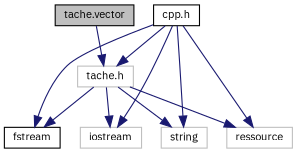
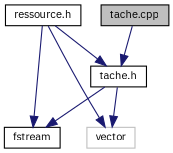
  digraph {
    fontname="IBM Plex Sans"
    node [color=black fillcolor=white fontname="IBM Plex Sans" fontsize=10 shape=record style=filled]
    edge [color=midnightblue fontname="IBM Plex Sans" fontsize=10 labelfontname=Helvetica labelfontsize=10 style=solid]
-   n1 [fillcolor=grey75 fontcolor=black height=0.2 label="tache.vector" width=0.4]
-   n2 [color=grey75 height=0.2 label="tache.h" width=0.4]
-   n3 [color=grey75 height=0.2 label=iostream width=0.4]
-   n4 [color=grey75 height=0.2 label=string width=0.4]
-   n5 [color=grey75 height=0.2 label=ressource width=0.4]
+   n1 [fillcolor=grey75 fontcolor=black height=0.2 label="tache.cpp" width=0.4]
+   n2 [height=0.2 label="tache.h" width=0.4]
+   n5 [color=grey75 height=0.2 label=vector width=0.4]
    n6 [height=0.2 label=fstream width=0.4]
-   n7 [height=0.2 label="cpp.h" width=0.4]
+   n7 [height=0.2 label="ressource.h" width=0.4]
    n1 -> n2
-   n2 -> n3
-   n2 -> n4
    n2 -> n5
    n2 -> n6
    n7 -> n2
-   n7 -> n3
-   n7 -> n4
    n7 -> n5
    n7 -> n6
  }
